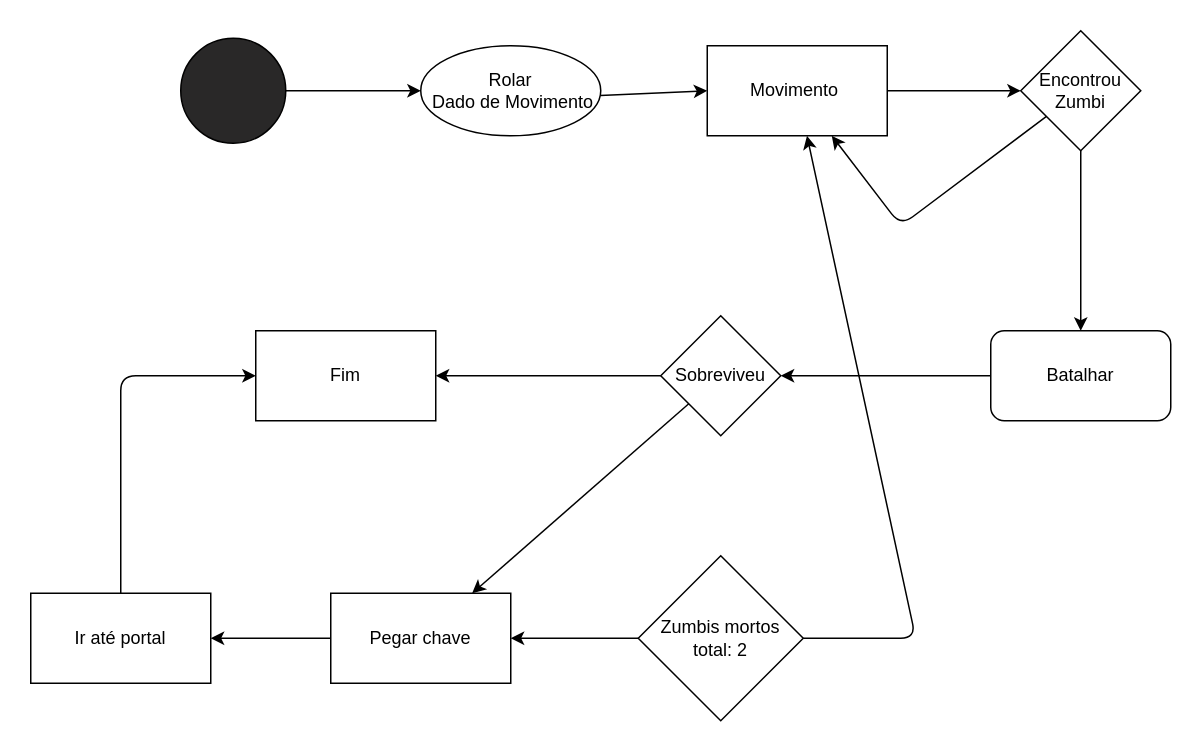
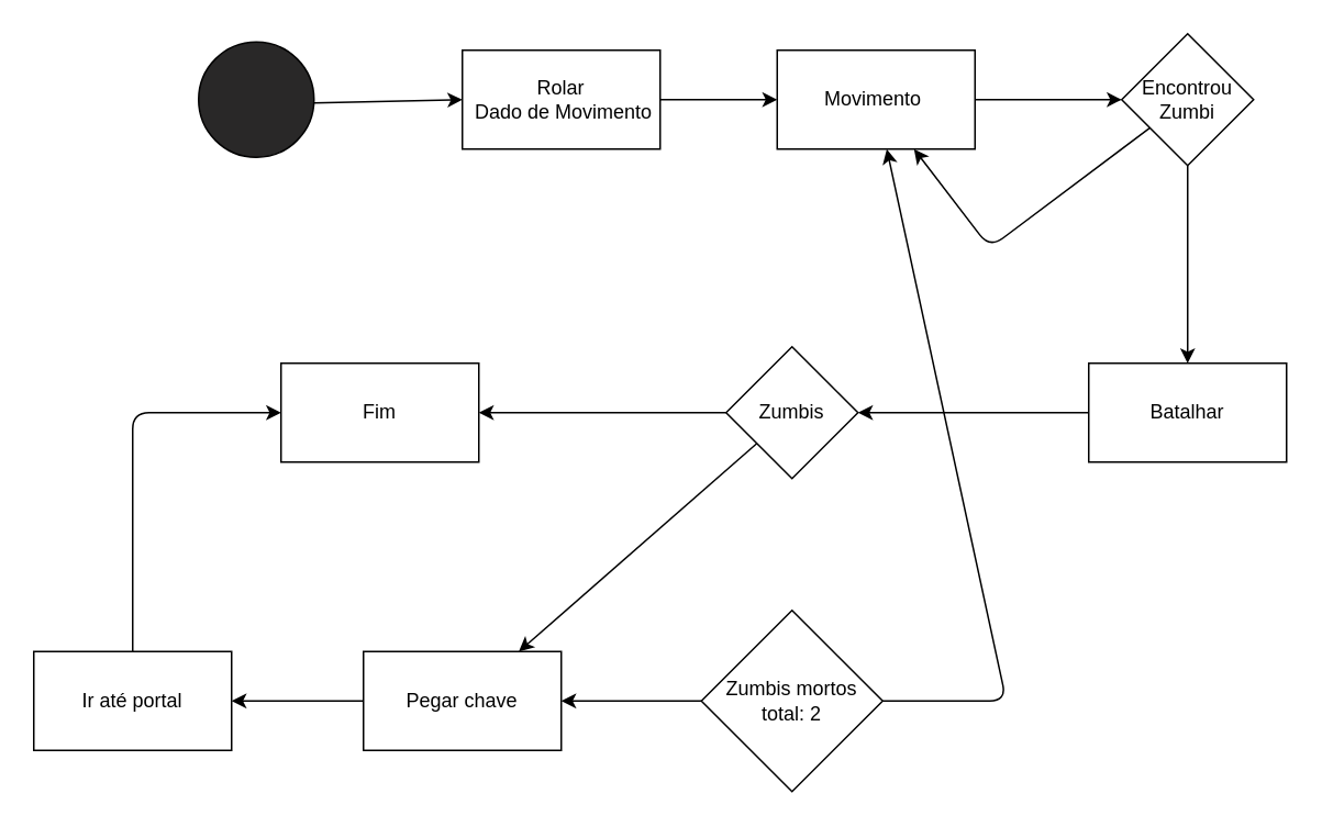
  <mxCell id="0" />
  <mxCell id="1" parent="0" />
  <mxCell id="2" value="" style="edgeStyle=none;html=1;" parent="1" source="3" target="5" edge="1"><mxGeometry relative="1" as="geometry" /></mxCell>
  <mxCell id="3" value="" style="ellipse;whiteSpace=wrap;html=1;gradientColor=none;fillColor=#292828;" parent="1" vertex="1"><mxGeometry x="120" y="25" width="70" height="70" as="geometry" /></mxCell>
  <mxCell id="4" value="" style="edgeStyle=none;html=1;" parent="1" source="5" target="7" edge="1"><mxGeometry relative="1" as="geometry" /></mxCell>
- <mxCell id="5" value="Rolar&lt;br&gt;&amp;nbsp;Dado de Movimento" style="ellipse;whiteSpace=wrap;html=1;" parent="1" vertex="1"><mxGeometry x="280" y="30" width="120" height="60" as="geometry" /></mxCell>
+ <mxCell id="5" value="Rolar&lt;br&gt;&amp;nbsp;Dado de Movimento" style="whiteSpace=wrap;html=1;" parent="1" vertex="1"><mxGeometry x="280" y="30" width="120" height="60" as="geometry" /></mxCell>
  <mxCell id="6" value="" style="edgeStyle=none;html=1;" parent="1" source="7" target="10" edge="1"><mxGeometry relative="1" as="geometry"><mxPoint x="660" y="60" as="targetPoint" /></mxGeometry></mxCell>
  <mxCell id="7" value="Movimento&amp;nbsp;" style="whiteSpace=wrap;html=1;" parent="1" vertex="1"><mxGeometry x="471" y="30" width="120" height="60" as="geometry" /></mxCell>
  <mxCell id="8" value="" style="edgeStyle=none;html=1;" parent="1" source="10" target="12" edge="1"><mxGeometry relative="1" as="geometry" /></mxCell>
  <mxCell id="9" style="edgeStyle=none;html=1;" parent="1" source="10" target="7" edge="1"><mxGeometry relative="1" as="geometry"><mxPoint x="520" y="150" as="targetPoint" /><Array as="points"><mxPoint x="600" y="150" /></Array></mxGeometry></mxCell>
  <mxCell id="10" value="Encontrou Zumbi" style="rhombus;whiteSpace=wrap;html=1;" parent="1" vertex="1"><mxGeometry x="680" y="20" width="80" height="80" as="geometry" /></mxCell>
  <mxCell id="11" value="" style="edgeStyle=none;html=1;" parent="1" source="12" target="15" edge="1"><mxGeometry relative="1" as="geometry" /></mxCell>
- <mxCell id="12" value="Batalhar" style="whiteSpace=wrap;html=1;rounded=1;" parent="1" vertex="1"><mxGeometry x="660" y="220" width="120" height="60" as="geometry" /></mxCell>
+ <mxCell id="12" value="Batalhar" style="whiteSpace=wrap;html=1;" parent="1" vertex="1"><mxGeometry x="660" y="220" width="120" height="60" as="geometry" /></mxCell>
  <mxCell id="13" style="edgeStyle=none;html=1;" parent="1" source="15" target="16" edge="1"><mxGeometry relative="1" as="geometry" /></mxCell>
  <mxCell id="14" value="" style="edgeStyle=none;html=1;" parent="1" source="15" target="21" edge="1"><mxGeometry relative="1" as="geometry" /></mxCell>
- <mxCell id="15" value="Sobreviveu" style="rhombus;whiteSpace=wrap;html=1;" parent="1" vertex="1"><mxGeometry x="440" y="210" width="80" height="80" as="geometry" /></mxCell>
+ <mxCell id="15" value="Zumbis" style="rhombus;whiteSpace=wrap;html=1;" parent="1" vertex="1"><mxGeometry x="440" y="210" width="80" height="80" as="geometry" /></mxCell>
  <mxCell id="16" value="Fim" style="whiteSpace=wrap;html=1;" parent="1" vertex="1"><mxGeometry x="170" y="220" width="120" height="60" as="geometry" /></mxCell>
  <mxCell id="17" value="" style="edgeStyle=none;html=1;" parent="1" source="19" target="21" edge="1"><mxGeometry relative="1" as="geometry" /></mxCell>
  <mxCell id="18" style="edgeStyle=none;html=1;" parent="1" source="19" target="7" edge="1"><mxGeometry relative="1" as="geometry"><Array as="points"><mxPoint x="610" y="425" /></Array></mxGeometry></mxCell>
  <mxCell id="19" value="Zumbis mortos total: 2" style="rhombus;whiteSpace=wrap;html=1;" parent="1" vertex="1"><mxGeometry x="425" y="370" width="110" height="110" as="geometry" /></mxCell>
  <mxCell id="20" value="" style="edgeStyle=none;html=1;" parent="1" source="21" target="23" edge="1"><mxGeometry relative="1" as="geometry" /></mxCell>
  <mxCell id="21" value="Pegar chave" style="whiteSpace=wrap;html=1;" parent="1" vertex="1"><mxGeometry x="220" y="395" width="120" height="60" as="geometry" /></mxCell>
  <mxCell id="22" style="edgeStyle=none;html=1;" parent="1" source="23" target="16" edge="1"><mxGeometry relative="1" as="geometry"><Array as="points"><mxPoint x="80" y="250" /></Array></mxGeometry></mxCell>
  <mxCell id="23" value="Ir até portal" style="whiteSpace=wrap;html=1;" parent="1" vertex="1"><mxGeometry x="20" y="395" width="120" height="60" as="geometry" /></mxCell>
